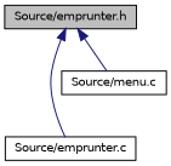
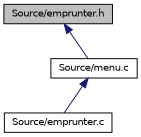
  digraph {
    node [color=black fillcolor=white fontname=Helvetica fontsize=10 shape=record style=filled]
    edge [color=midnightblue dir=back fontname=Helvetica fontsize=10 labelfontname=Helvetica labelfontsize=10 style=solid]
    n1 [fillcolor=grey75 fontcolor=black height=0.2 label="Source/emprunter.h" width=0.4]
    n2 [height=0.2 label="Source/emprunter.c" width=0.4]
    n3 [height=0.2 label="Source/menu.c" width=0.4]
-   n1 -> n2
+   n3 -> n2
    n1 -> n3
  }
